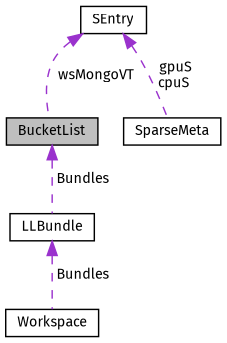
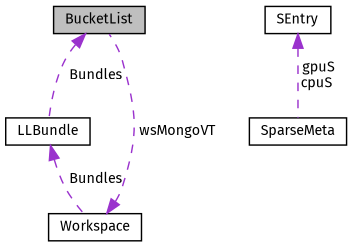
  digraph {
    fontname="Fira Sans"
    node [color=black fillcolor=white fontname="Fira Sans" fontsize=10 shape=record style=filled]
    edge [color=darkorchid3 dir=back fontname="Fira Sans" fontsize=10 labelfontname=Helvetica labelfontsize=10 style=dashed]
    n1 [fillcolor=grey75 fontcolor=black height=0.2 label=BucketList width=0.4]
    n2 [height=0.2 label=LLBundle width=0.4]
    n3 [height=0.2 label=Workspace width=0.4]
    n4 [height=0.2 label=SparseMeta width=0.4]
    n5 [height=0.2 label=SEntry width=0.4]
    n1 -> n2 [label=" Bundles"]
    n2 -> n3 [label=" Bundles"]
-   n5 -> n1 [label=" wsMongoVT"]
+   n3 -> n1 [label=" wsMongoVT"]
    n5 -> n4 [label=" gpuS\ncpuS"]
  }
